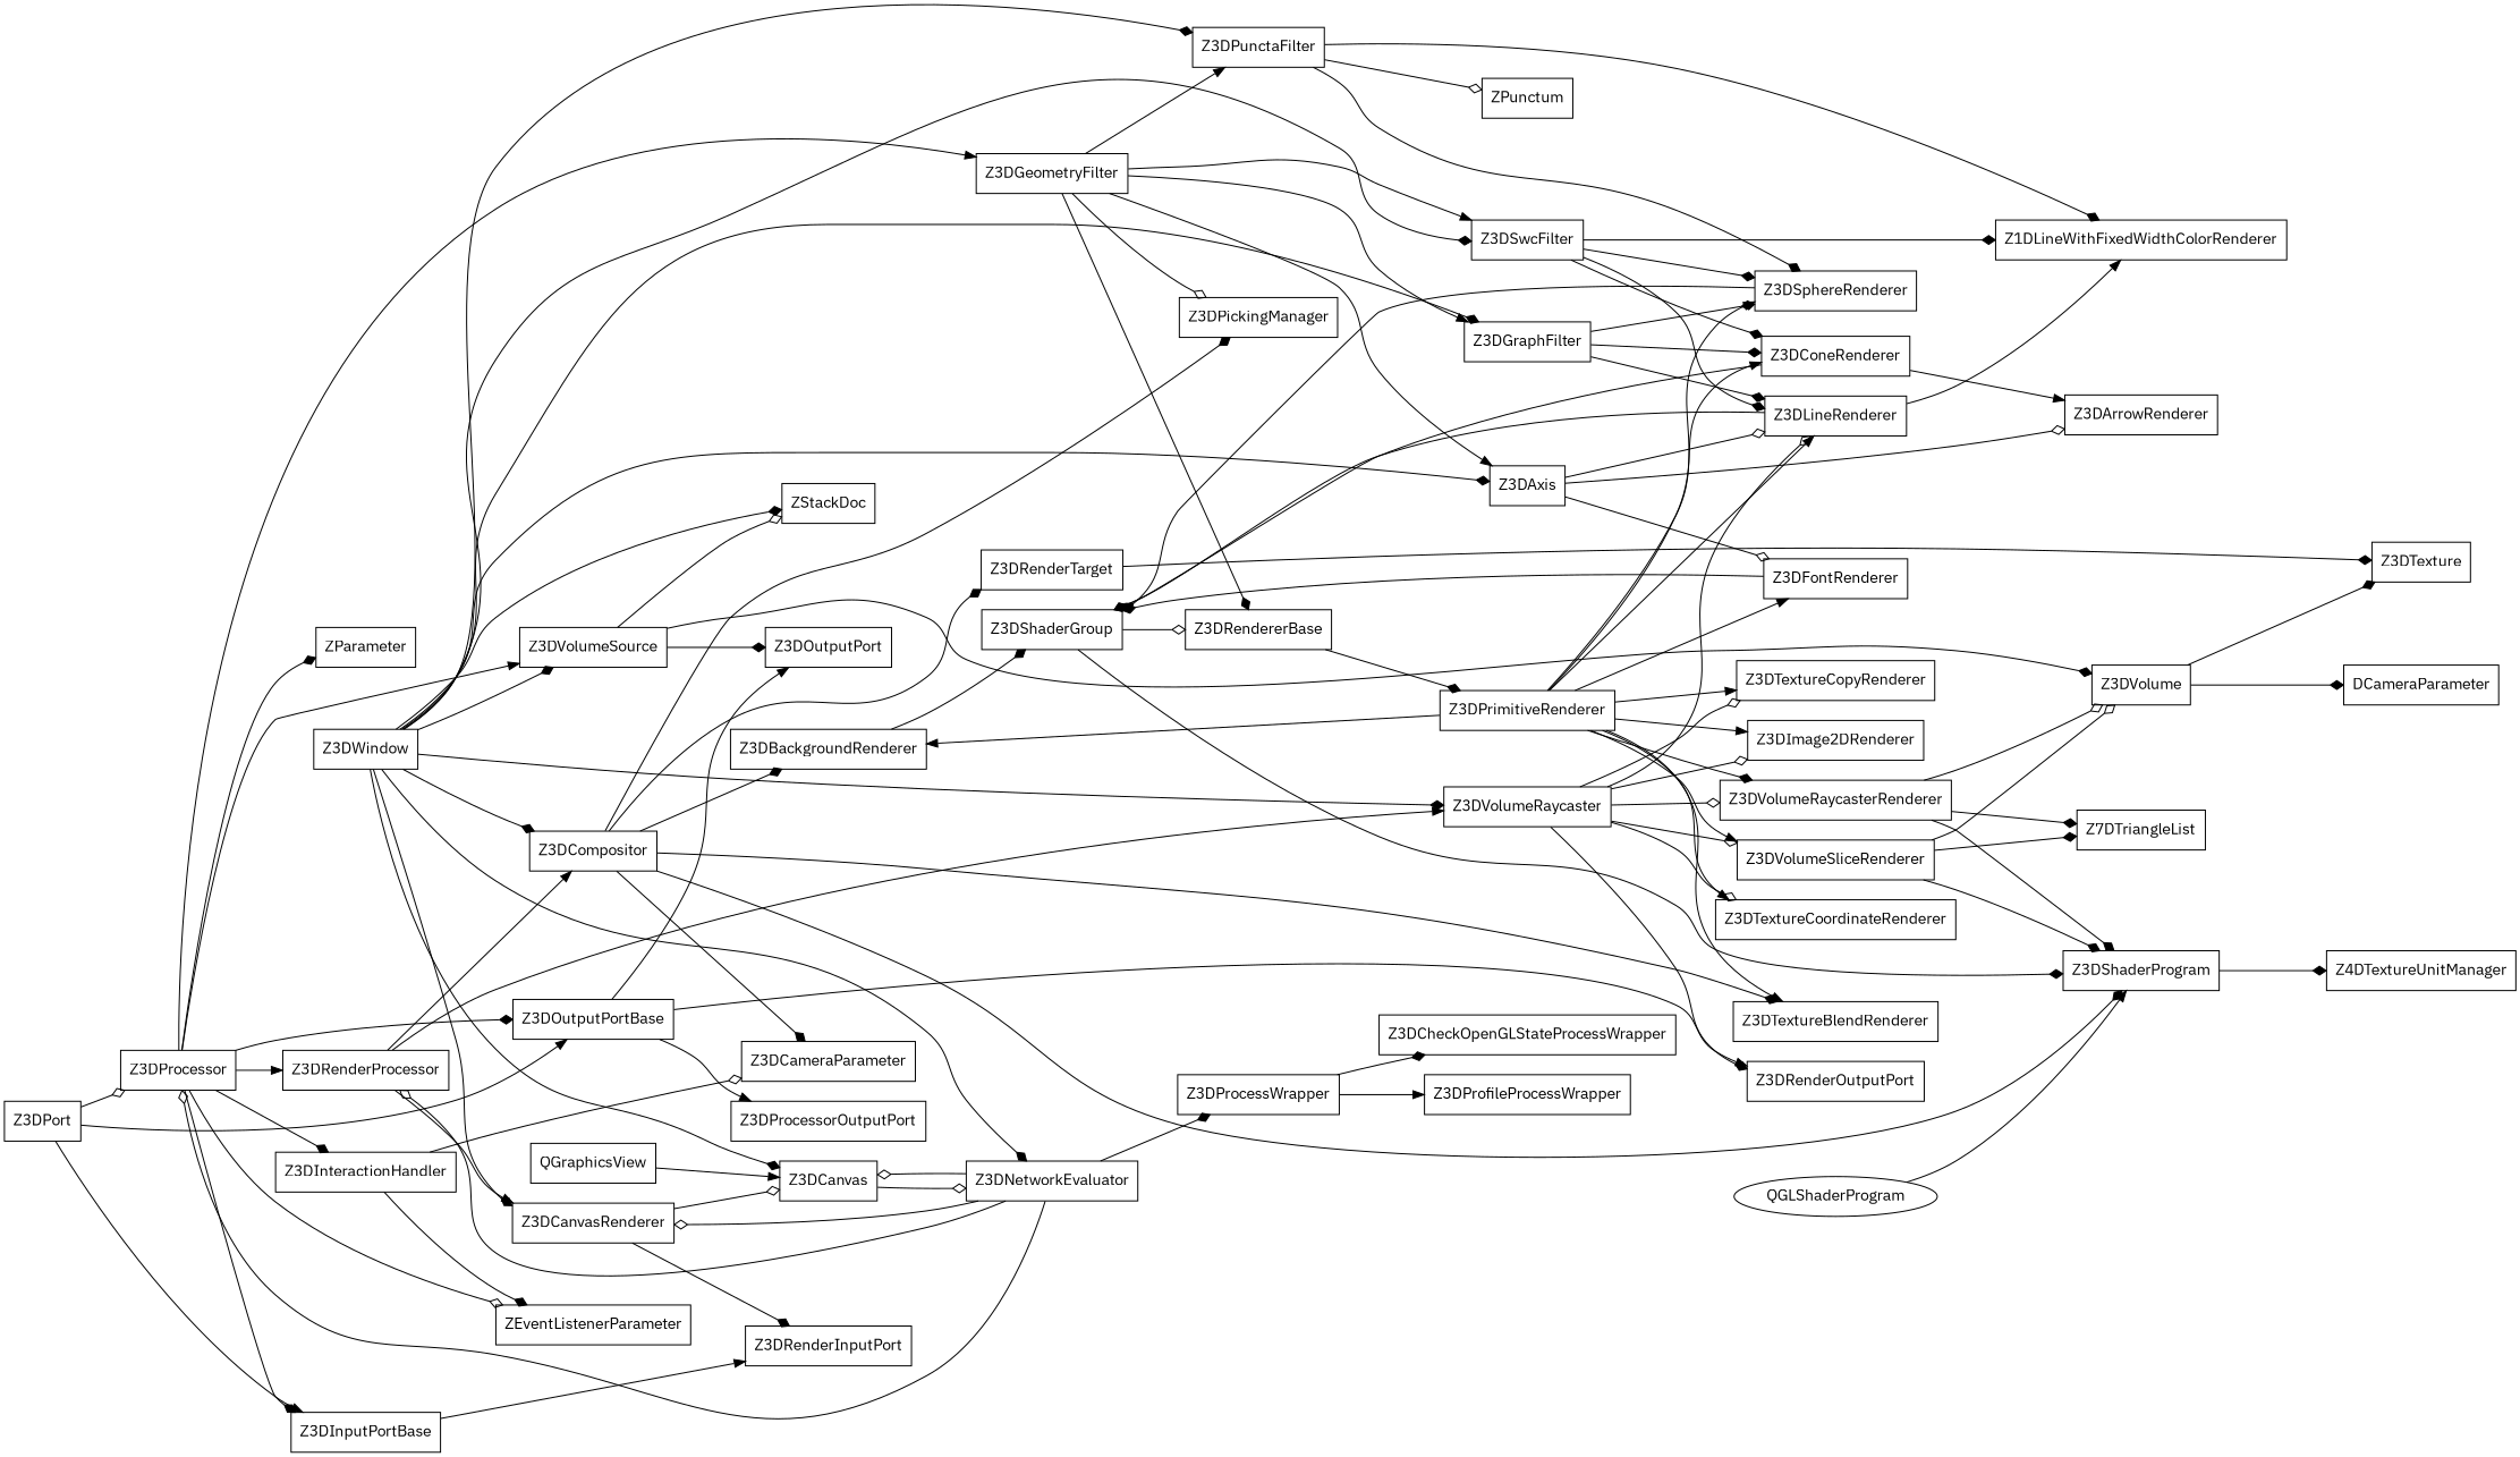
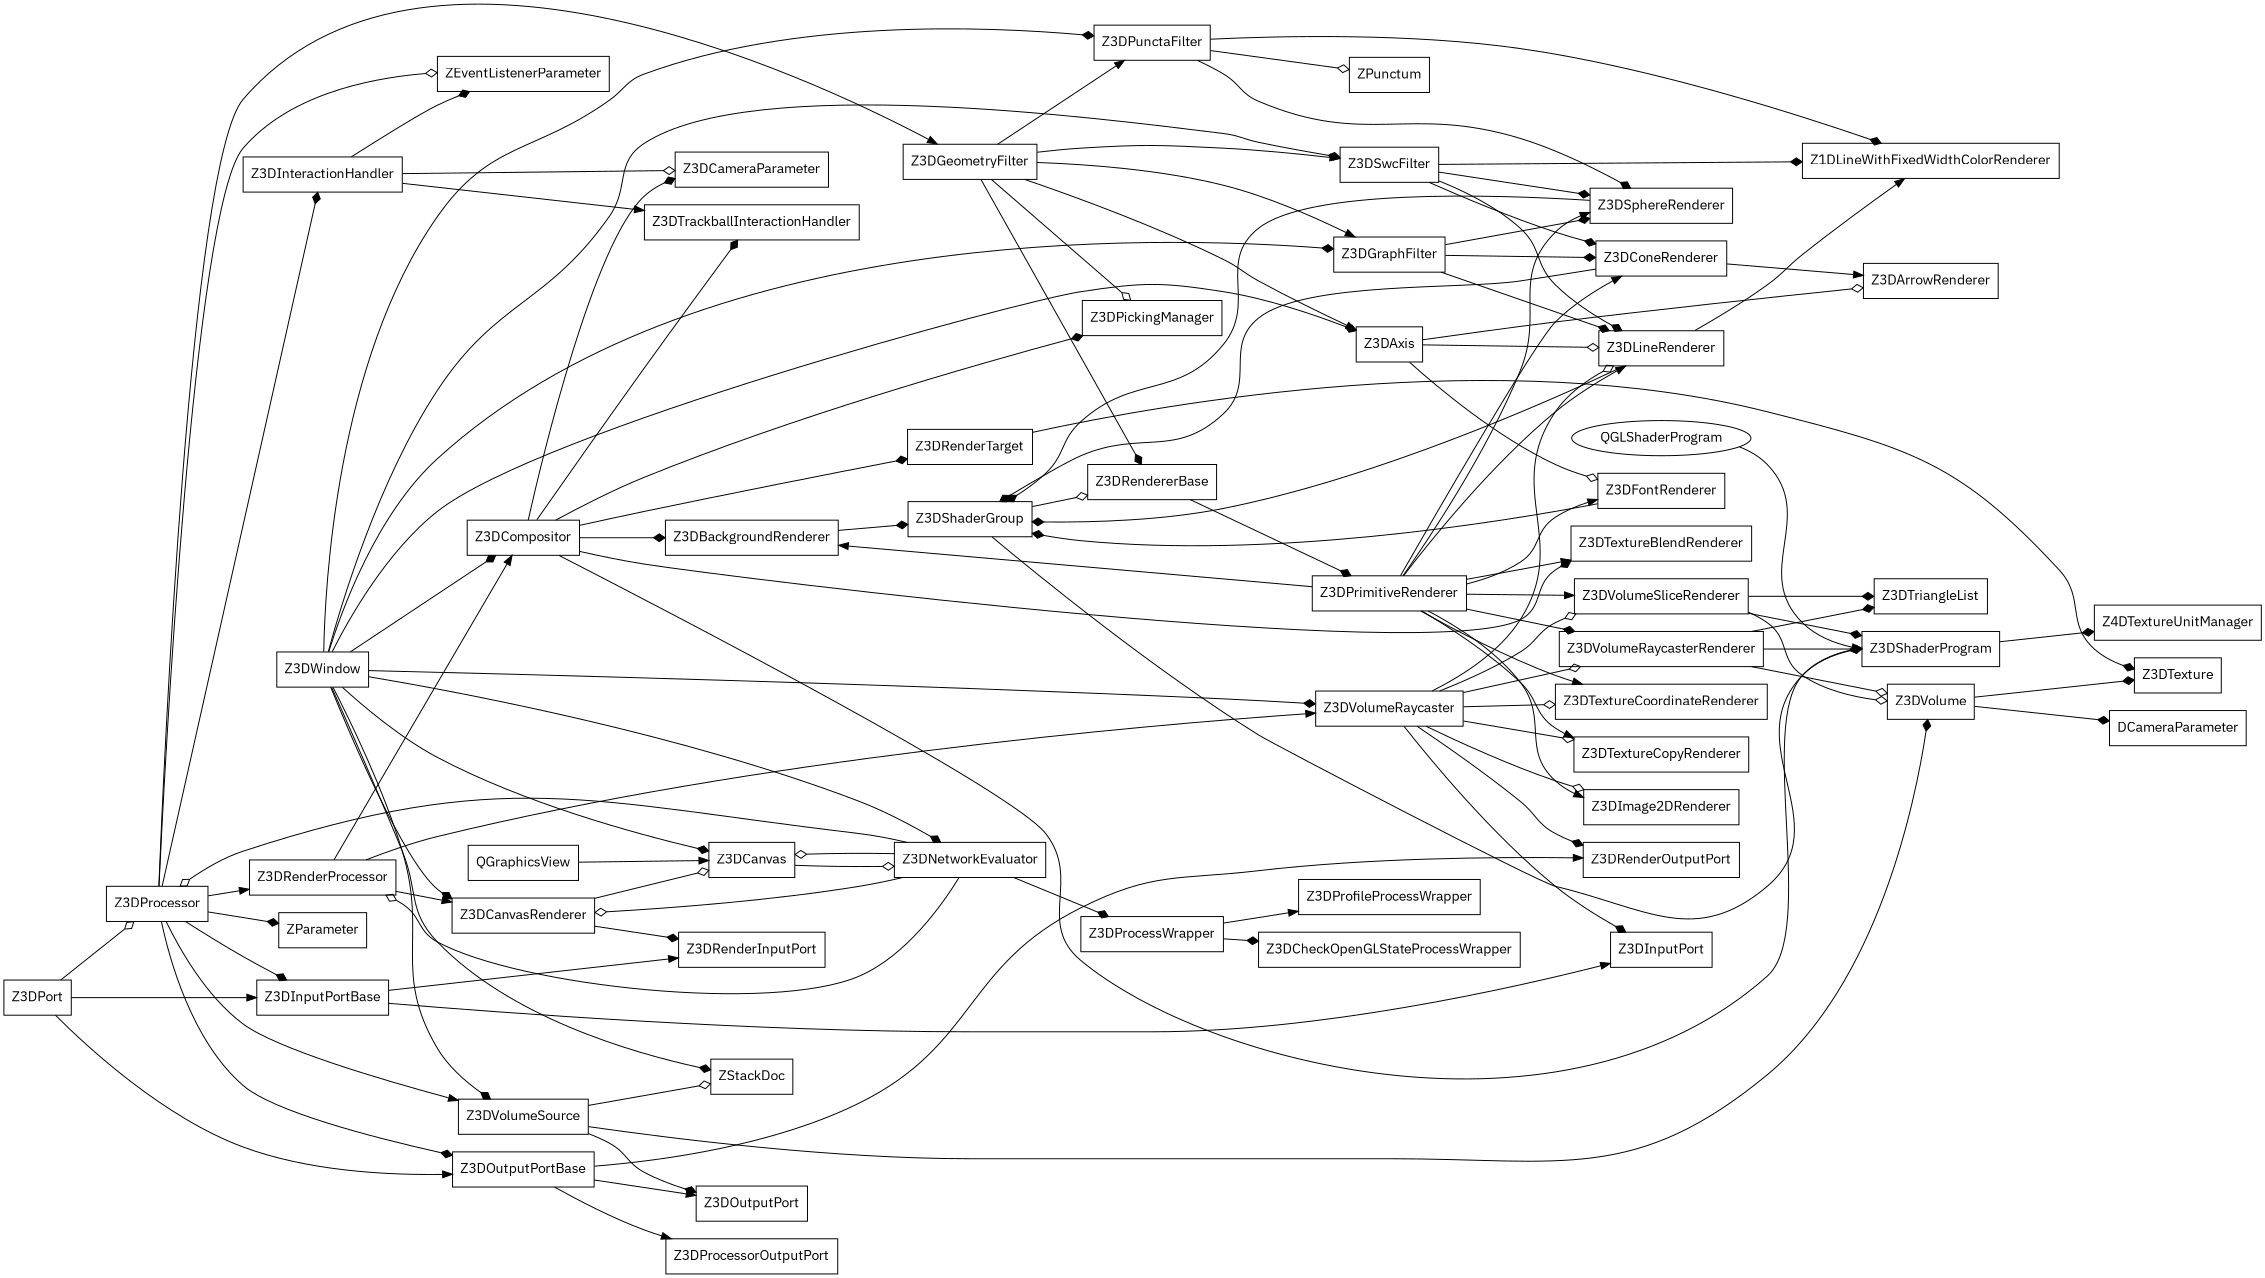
  digraph {
    fontname="IBM Plex Sans"
    rankdir=LR
    node [fontname="IBM Plex Sans" shape=box]
    edge [arrowhead=diamond fontname="IBM Plex Sans"]
    n1 [label=Z3DVolume]
    n2 [label=Z3DTexture]
    n3 [label=DCameraParameter]
-   n4 [label=Z7DTriangleList]
+   n4 [label=Z3DTriangleList]
    n5 [label=Z3DInteractionHandler]
    n6 [label=ZEventListenerParameter]
    n7 [label=Z3DCameraParameter]
+   n8 [label=Z3DTrackballInteractionHandler]
    n9 [label=Z3DBackgroundRenderer]
    n10 [label=Z3DShaderGroup]
    n11 [label=Z3DShaderProgram]
    n12 [label=Z3DRendererBase]
    n13 [label=Z3DVolumeRaycaster]
    n14 [label=Z3DTextureCoordinateRenderer]
    n15 [label=Z3DTextureCopyRenderer]
    n16 [label=Z3DImage2DRenderer]
    n17 [label=Z3DLineRenderer]
    n18 [label=Z3DVolumeRaycasterRenderer]
    n19 [label=Z3DVolumeSliceRenderer]
    n20 [label=Z3DRenderOutputPort]
+   n21 [label=Z3DInputPort]
    n22 [label=Z1DLineWithFixedWidthColorRenderer]
    n23 [label=Z4DTextureUnitManager]
    n24 [label=Z3DWindow]
    n25 [label=Z3DGraphFilter]
    n26 [label=Z3DCompositor]
    n27 [label=ZStackDoc]
    n28 [label=Z3DCanvas]
    n29 [label=Z3DCanvasRenderer]
    n30 [label=Z3DAxis]
    n31 [label=Z3DVolumeSource]
    n32 [label=Z3DSwcFilter]
    n33 [label=Z3DNetworkEvaluator]
    n34 [label=Z3DPunctaFilter]
    n35 [label=Z3DSphereRenderer]
    n36 [label=Z3DConeRenderer]
    n37 [label=Z3DPickingManager]
    n38 [label=Z3DTextureBlendRenderer]
    n39 [label=Z3DRenderTarget]
    n40 [label=Z3DRenderInputPort]
    n41 [label=Z3DArrowRenderer]
    n42 [label=Z3DFontRenderer]
    n43 [label=Z3DOutputPort]
    n44 [label=Z3DProcessor]
    n45 [label=Z3DProcessWrapper]
    n46 [label=Z3DRenderProcessor]
    n47 [label=ZPunctum]
    n48 [label=ZParameter]
    n49 [label=Z3DGeometryFilter]
    n50 [label=Z3DInputPortBase]
    n51 [label=Z3DOutputPortBase]
    n52 [label=Z3DPrimitiveRenderer]
    n53 [label=Z3DCheckOpenGLStateProcessWrapper]
    n54 [label=Z3DProfileProcessWrapper]
    n55 [label=Z3DProcessorOutputPort]
    n56 [label=Z3DPort]
    n57 [label=QGraphicsView]
    QGLShaderProgram [shape=""]
    n1 -> n2
    n1 -> n3
    n5 -> n6
    n5 -> n7 [arrowhead=odiamond]
+   n5 -> n8 [arrowhead=""]
    n9 -> n10
    n10 -> n11
    n10 -> n12 [arrowhead=odiamond]
    n11 -> n23
    n12 -> n52
    n13 -> n14 [arrowhead=odiamond]
    n13 -> n15 [arrowhead=odiamond]
    n13 -> n16 [arrowhead=odiamond]
    n13 -> n17 [arrowhead=odiamond]
    n13 -> n18 [arrowhead=odiamond]
    n13 -> n19 [arrowhead=odiamond]
    n13 -> n20
+   n13 -> n21
    n17 -> n10
    n17 -> n22 [arrowhead=""]
    n18 -> n1 [arrowhead=odiamond]
    n18 -> n4
    n18 -> n11
    n19 -> n1 [arrowhead=odiamond]
    n19 -> n4
    n19 -> n11
    n24 -> n13
    n24 -> n25
    n24 -> n26
    n24 -> n27
    n24 -> n28
    n24 -> n29
    n24 -> n30
    n24 -> n31
    n24 -> n32
    n24 -> n33
    n24 -> n34
    n25 -> n17
    n25 -> n35
    n25 -> n36
    n26 -> n7
+   n26 -> n8
    n26 -> n9
    n26 -> n11
    n26 -> n37
    n26 -> n38
    n26 -> n39
    n28 -> n33 [arrowhead=odiamond]
    n29 -> n28 [arrowhead=odiamond]
    n29 -> n40
    n30 -> n17 [arrowhead=odiamond]
    n30 -> n41 [arrowhead=odiamond]
    n30 -> n42 [arrowhead=odiamond]
    n31 -> n1
    n31 -> n27 [arrowhead=odiamond]
    n31 -> n43
    n32 -> n17
    n32 -> n22
    n32 -> n35
    n32 -> n36
    n33 -> n28 [arrowhead=odiamond]
    n33 -> n29 [arrowhead=odiamond]
    n33 -> n44 [arrowhead=odiamond]
    n33 -> n45
    n33 -> n46 [arrowhead=odiamond]
    n34 -> n22
    n34 -> n35
    n34 -> n47 [arrowhead=odiamond]
    n35 -> n10
    n36 -> n10
    n36 -> n41 [arrowhead=""]
    n39 -> n2
    n42 -> n10
    n44 -> n5
    n44 -> n6 [arrowhead=odiamond]
    n44 -> n31 [arrowhead=""]
    n44 -> n46 [arrowhead=""]
    n44 -> n48
    n44 -> n49 [arrowhead=""]
    n44 -> n50
    n44 -> n51
    n45 -> n53
    n45 -> n54 [arrowhead=""]
    n46 -> n13 [arrowhead=""]
    n46 -> n26 [arrowhead=""]
    n46 -> n29 [arrowhead=""]
    n49 -> n12
    n49 -> n25 [arrowhead=""]
    n49 -> n30 [arrowhead=""]
    n49 -> n32 [arrowhead=""]
    n49 -> n34 [arrowhead=""]
    n49 -> n37 [arrowhead=odiamond]
+   n50 -> n21 [arrowhead=""]
    n50 -> n40 [arrowhead=""]
    n51 -> n20 [arrowhead=""]
    n51 -> n43 [arrowhead=""]
    n51 -> n55 [arrowhead=""]
    n52 -> n9 [arrowhead=""]
    n52 -> n14 [arrowhead=""]
    n52 -> n15 [arrowhead=""]
    n52 -> n16 [arrowhead=""]
    n52 -> n17 [arrowhead=""]
    n52 -> n18
    n52 -> n19 [arrowhead=""]
    n52 -> n35 [arrowhead=""]
    n52 -> n36 [arrowhead=""]
    n52 -> n38 [arrowhead=""]
    n52 -> n42 [arrowhead=""]
    n56 -> n44 [arrowhead=odiamond]
    n56 -> n50 [arrowhead=""]
    n56 -> n51 [arrowhead=""]
    n57 -> n28 [arrowhead=""]
    QGLShaderProgram -> n11 [arrowhead=""]
  }
